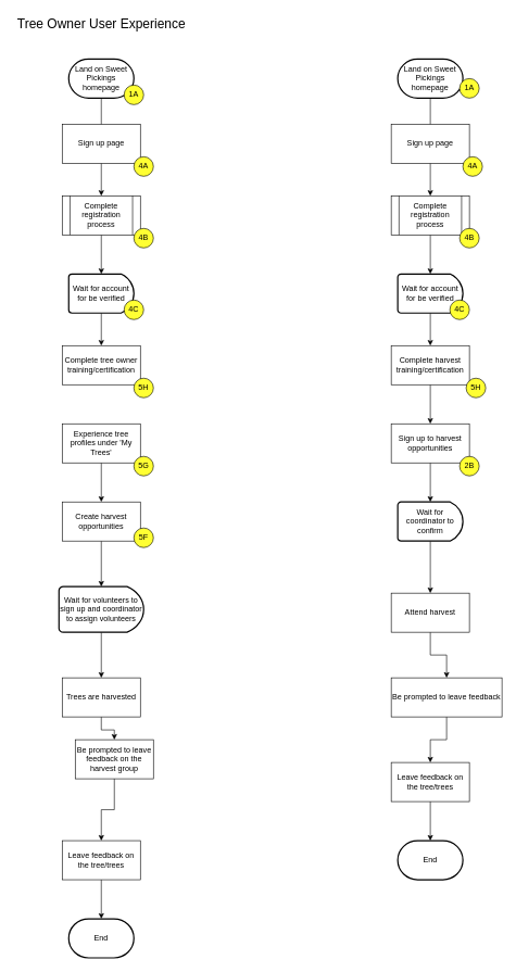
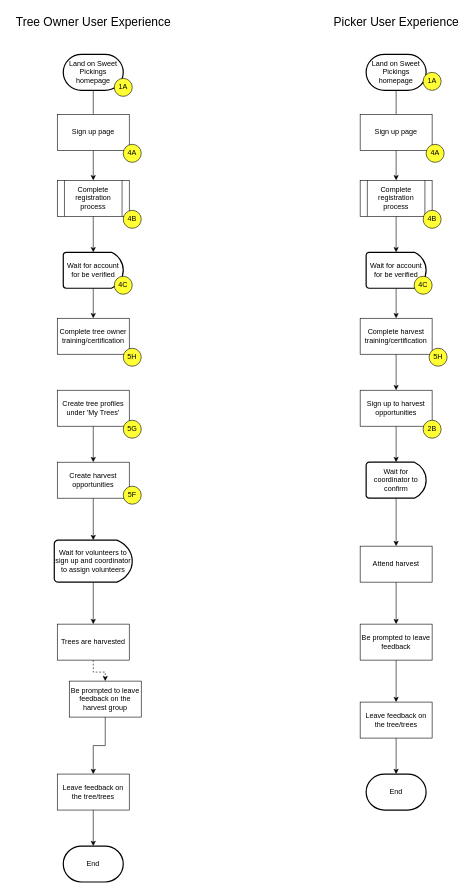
  <mxCell id="0" />
  <mxCell id="1" parent="0" />
  <mxCell id="2" value="" style="edgeStyle=orthogonalEdgeStyle;rounded=0;orthogonalLoop=1;jettySize=auto;html=1;" edge="1" parent="1" source="3"><mxGeometry relative="1" as="geometry"><mxPoint x="660" y="250" as="targetPoint" /></mxGeometry></mxCell>
  <mxCell id="3" value="Land on Sweet Pickings homepage" style="strokeWidth=2;html=1;shape=mxgraph.flowchart.terminator;whiteSpace=wrap;" vertex="1" parent="1"><mxGeometry x="610" y="90" width="100" height="60" as="geometry" /></mxCell>
  <mxCell id="4" style="edgeStyle=orthogonalEdgeStyle;rounded=0;orthogonalLoop=1;jettySize=auto;html=1;exitX=0.5;exitY=1;exitDx=0;exitDy=0;" edge="1" parent="1" source="5" target="21"><mxGeometry relative="1" as="geometry" /></mxCell>
  <mxCell id="5" value="Sign up page" style="rounded=0;whiteSpace=wrap;html=1;" vertex="1" parent="1"><mxGeometry x="600" y="190" width="120" height="60" as="geometry" /></mxCell>
  <mxCell id="6" style="edgeStyle=orthogonalEdgeStyle;rounded=0;orthogonalLoop=1;jettySize=auto;html=1;exitX=0.5;exitY=1;exitDx=0;exitDy=0;entryX=0.5;entryY=0;entryDx=0;entryDy=0;" edge="1" parent="1" source="7" target="9"><mxGeometry relative="1" as="geometry" /></mxCell>
  <mxCell id="7" value="Complete harvest training/certification" style="rounded=0;whiteSpace=wrap;html=1;" vertex="1" parent="1"><mxGeometry x="600" y="530" width="120" height="60" as="geometry" /></mxCell>
  <mxCell id="8" style="edgeStyle=orthogonalEdgeStyle;rounded=0;orthogonalLoop=1;jettySize=auto;html=1;entryX=0.5;entryY=0;entryDx=0;entryDy=0;entryPerimeter=0;" edge="1" parent="1" source="9" target="41"><mxGeometry relative="1" as="geometry" /></mxCell>
  <mxCell id="9" value="&lt;div&gt;Sign up to harvest opportunities&lt;/div&gt;" style="rounded=0;whiteSpace=wrap;html=1;" vertex="1" parent="1"><mxGeometry x="600" y="650" width="120" height="60" as="geometry" /></mxCell>
  <mxCell id="10" style="edgeStyle=orthogonalEdgeStyle;rounded=0;orthogonalLoop=1;jettySize=auto;html=1;exitX=0.5;exitY=1;exitDx=0;exitDy=0;exitPerimeter=0;entryX=0.5;entryY=0;entryDx=0;entryDy=0;" edge="1" parent="1" source="11" target="7"><mxGeometry relative="1" as="geometry" /></mxCell>
  <mxCell id="11" value="Wait for account for be verified" style="strokeWidth=2;html=1;shape=mxgraph.flowchart.delay;whiteSpace=wrap;" vertex="1" parent="1"><mxGeometry x="610" y="420" width="100" height="60" as="geometry" /></mxCell>
  <mxCell id="12" style="edgeStyle=orthogonalEdgeStyle;rounded=0;orthogonalLoop=1;jettySize=auto;html=1;exitX=0.5;exitY=1;exitDx=0;exitDy=0;entryX=0.5;entryY=0;entryDx=0;entryDy=0;" edge="1" parent="1" source="13" target="15"><mxGeometry relative="1" as="geometry" /></mxCell>
  <mxCell id="13" value="Attend harvest" style="rounded=0;whiteSpace=wrap;html=1;" vertex="1" parent="1"><mxGeometry x="600" y="910" width="120" height="60" as="geometry" /></mxCell>
  <mxCell id="14" style="edgeStyle=orthogonalEdgeStyle;rounded=0;orthogonalLoop=1;jettySize=auto;html=1;exitX=0.5;exitY=1;exitDx=0;exitDy=0;" edge="1" parent="1" source="15" target="17"><mxGeometry relative="1" as="geometry" /></mxCell>
- <mxCell id="15" value="Be prompted to leave feedback" style="rounded=0;whiteSpace=wrap;html=1;" vertex="1" parent="1"><mxGeometry x="600" y="1040" width="170" height="60" as="geometry" /></mxCell>
+ <mxCell id="15" value="Be prompted to leave feedback" style="rounded=0;whiteSpace=wrap;html=1;" vertex="1" parent="1"><mxGeometry x="600" y="1040" width="120" height="60" as="geometry" /></mxCell>
  <mxCell id="16" value="" style="edgeStyle=orthogonalEdgeStyle;rounded=0;orthogonalLoop=1;jettySize=auto;html=1;" edge="1" parent="1" source="17" target="18"><mxGeometry relative="1" as="geometry" /></mxCell>
  <mxCell id="17" value="Leave feedback on the tree/trees" style="rounded=0;whiteSpace=wrap;html=1;" vertex="1" parent="1"><mxGeometry x="600" y="1170" width="120" height="60" as="geometry" /></mxCell>
  <mxCell id="18" value="End" style="strokeWidth=2;html=1;shape=mxgraph.flowchart.terminator;whiteSpace=wrap;" vertex="1" parent="1"><mxGeometry x="610" y="1290" width="100" height="60" as="geometry" /></mxCell>
+ <mxCell id="19" value="Picker User Experience " style="text;html=1;resizable=0;autosize=1;align=center;verticalAlign=middle;points=[];fillColor=none;strokeColor=none;rounded=0;fontSize=20;" vertex="1" parent="1"><mxGeometry x="550" y="20" width="220" height="30" as="geometry" /></mxCell>
  <mxCell id="20" style="edgeStyle=orthogonalEdgeStyle;rounded=0;orthogonalLoop=1;jettySize=auto;html=1;exitX=0.5;exitY=1;exitDx=0;exitDy=0;entryX=0.5;entryY=0;entryDx=0;entryDy=0;entryPerimeter=0;" edge="1" parent="1" source="21" target="11"><mxGeometry relative="1" as="geometry" /></mxCell>
  <mxCell id="21" value="Complete registration process" style="shape=process;whiteSpace=wrap;html=1;backgroundOutline=1;" vertex="1" parent="1"><mxGeometry x="600" y="300" width="120" height="60" as="geometry" /></mxCell>
  <mxCell id="22" value="" style="edgeStyle=orthogonalEdgeStyle;rounded=0;orthogonalLoop=1;jettySize=auto;html=1;" edge="1" parent="1" source="23"><mxGeometry relative="1" as="geometry"><mxPoint x="155" y="250" as="targetPoint" /></mxGeometry></mxCell>
  <mxCell id="23" value="Land on Sweet Pickings homepage" style="strokeWidth=2;html=1;shape=mxgraph.flowchart.terminator;whiteSpace=wrap;" vertex="1" parent="1"><mxGeometry x="105" y="90" width="100" height="60" as="geometry" /></mxCell>
  <mxCell id="24" style="edgeStyle=orthogonalEdgeStyle;rounded=0;orthogonalLoop=1;jettySize=auto;html=1;exitX=0.5;exitY=1;exitDx=0;exitDy=0;" edge="1" parent="1" source="25" target="39"><mxGeometry relative="1" as="geometry" /></mxCell>
  <mxCell id="25" value="Sign up page" style="rounded=0;whiteSpace=wrap;html=1;" vertex="1" parent="1"><mxGeometry x="95" y="190" width="120" height="60" as="geometry" /></mxCell>
  <mxCell id="26" value="Complete tree owner training/certification" style="rounded=0;whiteSpace=wrap;html=1;" vertex="1" parent="1"><mxGeometry x="95" y="530" width="120" height="60" as="geometry" /></mxCell>
  <mxCell id="27" style="edgeStyle=orthogonalEdgeStyle;rounded=0;orthogonalLoop=1;jettySize=auto;html=1;exitX=0.5;exitY=1;exitDx=0;exitDy=0;" edge="1" parent="1" source="28" target="32"><mxGeometry relative="1" as="geometry" /></mxCell>
- <mxCell id="28" value="Experience tree profiles under 'My Trees'" style="rounded=0;whiteSpace=wrap;html=1;" vertex="1" parent="1"><mxGeometry x="95" y="650" width="120" height="60" as="geometry" /></mxCell>
+ <mxCell id="28" value="Create tree profiles under 'My Trees'" style="rounded=0;whiteSpace=wrap;html=1;" vertex="1" parent="1"><mxGeometry x="95" y="650" width="120" height="60" as="geometry" /></mxCell>
  <mxCell id="29" style="edgeStyle=orthogonalEdgeStyle;rounded=0;orthogonalLoop=1;jettySize=auto;html=1;exitX=0.5;exitY=1;exitDx=0;exitDy=0;exitPerimeter=0;entryX=0.5;entryY=0;entryDx=0;entryDy=0;" edge="1" parent="1" source="30" target="26"><mxGeometry relative="1" as="geometry" /></mxCell>
  <mxCell id="30" value="Wait for account for be verified" style="strokeWidth=2;html=1;shape=mxgraph.flowchart.delay;whiteSpace=wrap;" vertex="1" parent="1"><mxGeometry x="105" y="420" width="100" height="60" as="geometry" /></mxCell>
  <mxCell id="31" value="" style="edgeStyle=orthogonalEdgeStyle;rounded=0;orthogonalLoop=1;jettySize=auto;html=1;" edge="1" parent="1" source="32" target="43"><mxGeometry relative="1" as="geometry" /></mxCell>
  <mxCell id="32" value="Create harvest opportunities " style="rounded=0;whiteSpace=wrap;html=1;" vertex="1" parent="1"><mxGeometry x="95" y="770" width="120" height="60" as="geometry" /></mxCell>
- <mxCell id="33" value="" style="edgeStyle=orthogonalEdgeStyle;rounded=0;orthogonalLoop=1;jettySize=auto;html=1;" edge="1" parent="1" source="34" target="45"><mxGeometry relative="1" as="geometry" /></mxCell>
+ <mxCell id="33" value="" style="edgeStyle=orthogonalEdgeStyle;rounded=0;orthogonalLoop=1;jettySize=auto;html=1;dashed=1;" edge="1" parent="1" source="34" target="45"><mxGeometry relative="1" as="geometry" /></mxCell>
  <mxCell id="34" value="Trees are harvested" style="rounded=0;whiteSpace=wrap;html=1;" vertex="1" parent="1"><mxGeometry x="95" y="1040" width="120" height="60" as="geometry" /></mxCell>
  <mxCell id="35" value="" style="edgeStyle=orthogonalEdgeStyle;rounded=0;orthogonalLoop=1;jettySize=auto;html=1;" edge="1" parent="1" source="36" target="37"><mxGeometry relative="1" as="geometry" /></mxCell>
  <mxCell id="36" value="Leave feedback on the tree/trees" style="rounded=0;whiteSpace=wrap;html=1;" vertex="1" parent="1"><mxGeometry x="95" y="1290" width="120" height="60" as="geometry" /></mxCell>
  <mxCell id="37" value="End" style="strokeWidth=2;html=1;shape=mxgraph.flowchart.terminator;whiteSpace=wrap;" vertex="1" parent="1"><mxGeometry x="105" y="1410" width="100" height="60" as="geometry" /></mxCell>
  <mxCell id="38" style="edgeStyle=orthogonalEdgeStyle;rounded=0;orthogonalLoop=1;jettySize=auto;html=1;exitX=0.5;exitY=1;exitDx=0;exitDy=0;entryX=0.5;entryY=0;entryDx=0;entryDy=0;entryPerimeter=0;" edge="1" parent="1" source="39" target="30"><mxGeometry relative="1" as="geometry" /></mxCell>
  <mxCell id="39" value="Complete registration process" style="shape=process;whiteSpace=wrap;html=1;backgroundOutline=1;" vertex="1" parent="1"><mxGeometry x="95" y="300" width="120" height="60" as="geometry" /></mxCell>
  <mxCell id="40" style="edgeStyle=orthogonalEdgeStyle;rounded=0;orthogonalLoop=1;jettySize=auto;html=1;entryX=0.5;entryY=0;entryDx=0;entryDy=0;" edge="1" parent="1" source="41" target="13"><mxGeometry relative="1" as="geometry" /></mxCell>
  <mxCell id="41" value="Wait for coordinator to confirm " style="strokeWidth=2;html=1;shape=mxgraph.flowchart.delay;whiteSpace=wrap;" vertex="1" parent="1"><mxGeometry x="610" y="770" width="100" height="60" as="geometry" /></mxCell>
  <mxCell id="42" value="" style="edgeStyle=orthogonalEdgeStyle;rounded=0;orthogonalLoop=1;jettySize=auto;html=1;" edge="1" parent="1" source="43" target="34"><mxGeometry relative="1" as="geometry" /></mxCell>
  <mxCell id="43" value="Wait for volunteers to sign up and coordinator to assign volunteers" style="strokeWidth=2;html=1;shape=mxgraph.flowchart.delay;whiteSpace=wrap;" vertex="1" parent="1"><mxGeometry x="90" y="900" width="130" height="70" as="geometry" /></mxCell>
  <mxCell id="44" value="" style="edgeStyle=orthogonalEdgeStyle;rounded=0;orthogonalLoop=1;jettySize=auto;html=1;" edge="1" parent="1" source="45" target="36"><mxGeometry relative="1" as="geometry" /></mxCell>
  <mxCell id="45" value="Be prompted to leave feedback on the harvest group" style="rounded=0;whiteSpace=wrap;html=1;" vertex="1" parent="1"><mxGeometry x="115" y="1135" width="120" height="60" as="geometry" /></mxCell>
  <mxCell id="46" value="Tree Owner User Experience " style="text;html=1;resizable=0;autosize=1;align=center;verticalAlign=middle;points=[];fillColor=none;strokeColor=none;rounded=0;fontSize=20;" vertex="1" parent="1"><mxGeometry x="20" y="20" width="270" height="30" as="geometry" /></mxCell>
  <mxCell id="47" value="1A" style="ellipse;whiteSpace=wrap;html=1;aspect=fixed;fillColor=#FFFF33;" vertex="1" parent="1"><mxGeometry x="190" y="130" width="30" height="30" as="geometry" /></mxCell>
  <mxCell id="48" value="4A" style="ellipse;whiteSpace=wrap;html=1;aspect=fixed;fillColor=#FFFF33;" vertex="1" parent="1"><mxGeometry x="205" y="240" width="30" height="30" as="geometry" /></mxCell>
  <mxCell id="49" value="4B" style="ellipse;whiteSpace=wrap;html=1;aspect=fixed;fillColor=#FFFF33;" vertex="1" parent="1"><mxGeometry x="205" y="350" width="30" height="30" as="geometry" /></mxCell>
  <mxCell id="50" value="4C" style="ellipse;whiteSpace=wrap;html=1;aspect=fixed;fillColor=#FFFF33;" vertex="1" parent="1"><mxGeometry x="190" y="460" width="30" height="30" as="geometry" /></mxCell>
  <mxCell id="51" value="5H" style="ellipse;whiteSpace=wrap;html=1;aspect=fixed;fillColor=#FFFF33;" vertex="1" parent="1"><mxGeometry x="205" y="580" width="30" height="30" as="geometry" /></mxCell>
  <mxCell id="52" value="5G" style="ellipse;whiteSpace=wrap;html=1;aspect=fixed;fillColor=#FFFF33;" vertex="1" parent="1"><mxGeometry x="205" y="700" width="30" height="30" as="geometry" /></mxCell>
  <mxCell id="53" value="5F" style="ellipse;whiteSpace=wrap;html=1;aspect=fixed;fillColor=#FFFF33;" vertex="1" parent="1"><mxGeometry x="205" y="810" width="30" height="30" as="geometry" /></mxCell>
  <mxCell id="54" value="1A" style="ellipse;whiteSpace=wrap;html=1;aspect=fixed;fillColor=#FFFF33;" vertex="1" parent="1"><mxGeometry x="705" y="120" width="30" height="30" as="geometry" /></mxCell>
  <mxCell id="55" value="4A" style="ellipse;whiteSpace=wrap;html=1;aspect=fixed;fillColor=#FFFF33;" vertex="1" parent="1"><mxGeometry x="710" y="240" width="30" height="30" as="geometry" /></mxCell>
  <mxCell id="56" value="4B" style="ellipse;whiteSpace=wrap;html=1;aspect=fixed;fillColor=#FFFF33;" vertex="1" parent="1"><mxGeometry x="705" y="350" width="30" height="30" as="geometry" /></mxCell>
  <mxCell id="57" value="4C" style="ellipse;whiteSpace=wrap;html=1;aspect=fixed;fillColor=#FFFF33;" vertex="1" parent="1"><mxGeometry x="690" y="460" width="30" height="30" as="geometry" /></mxCell>
  <mxCell id="58" value="5H" style="ellipse;whiteSpace=wrap;html=1;aspect=fixed;fillColor=#FFFF33;" vertex="1" parent="1"><mxGeometry x="715" y="580" width="30" height="30" as="geometry" /></mxCell>
  <mxCell id="59" value="2B" style="ellipse;whiteSpace=wrap;html=1;aspect=fixed;fillColor=#FFFF33;" vertex="1" parent="1"><mxGeometry x="705" y="700" width="30" height="30" as="geometry" /></mxCell>
